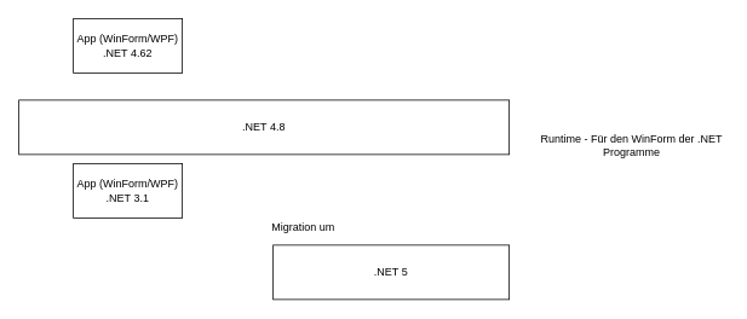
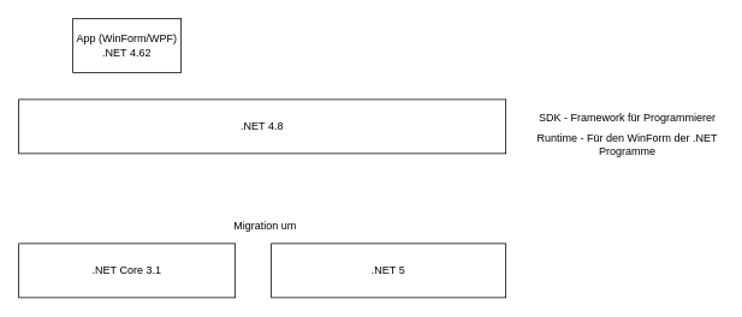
  <mxCell id="0" />
  <mxCell id="1" parent="0" />
  <mxCell id="2" value="App (WinForm/WPF)&lt;br&gt;.NET 4.62" style="rounded=0;whiteSpace=wrap;html=1;" vertex="1" parent="1"><mxGeometry x="80" y="20" width="120" height="60" as="geometry" /></mxCell>
  <mxCell id="3" value=".NET 4.8" style="rounded=0;whiteSpace=wrap;html=1;" vertex="1" parent="1"><mxGeometry x="20" y="110" width="540" height="60" as="geometry" /></mxCell>
+ <mxCell id="4" value="SDK - Framework für Programmierer" style="text;html=1;strokeColor=none;fillColor=none;align=center;verticalAlign=middle;whiteSpace=wrap;rounded=0;" vertex="1" parent="1"><mxGeometry x="590" y="120" width="210" height="20" as="geometry" /></mxCell>
  <mxCell id="5" value="Runtime - Für den WinForm der .NET Programme" style="text;html=1;strokeColor=none;fillColor=none;align=center;verticalAlign=middle;whiteSpace=wrap;rounded=0;" vertex="1" parent="1"><mxGeometry x="590" y="150" width="210" height="20" as="geometry" /></mxCell>
+ <mxCell id="6" value=".NET Core 3.1" style="rounded=0;whiteSpace=wrap;html=1;" vertex="1" parent="1"><mxGeometry x="20" y="270" width="240" height="60" as="geometry" /></mxCell>
  <mxCell id="7" value=".NET 5" style="rounded=0;whiteSpace=wrap;html=1;" vertex="1" parent="1"><mxGeometry x="300" y="270" width="260" height="60" as="geometry" /></mxCell>
- <mxCell id="8" value="App (WinForm/WPF)&lt;br&gt;.NET 3.1" style="rounded=0;whiteSpace=wrap;html=1;" vertex="1" parent="1"><mxGeometry x="80" y="180" width="120" height="60" as="geometry" /></mxCell>
- <mxCell id="9" value="Migration um&amp;nbsp;" style="text;html=1;strokeColor=none;fillColor=none;align=center;verticalAlign=middle;whiteSpace=wrap;rounded=0;" vertex="1" parent="1"><mxGeometry x="270" y="240" width="130" height="20" as="geometry" /></mxCell>
+ <mxCell id="9" value="Migration um&amp;nbsp;" style="text;html=1;strokeColor=none;fillColor=none;align=center;verticalAlign=middle;whiteSpace=wrap;rounded=0;" vertex="1" parent="1"><mxGeometry x="230" y="240" width="130" height="20" as="geometry" /></mxCell>
